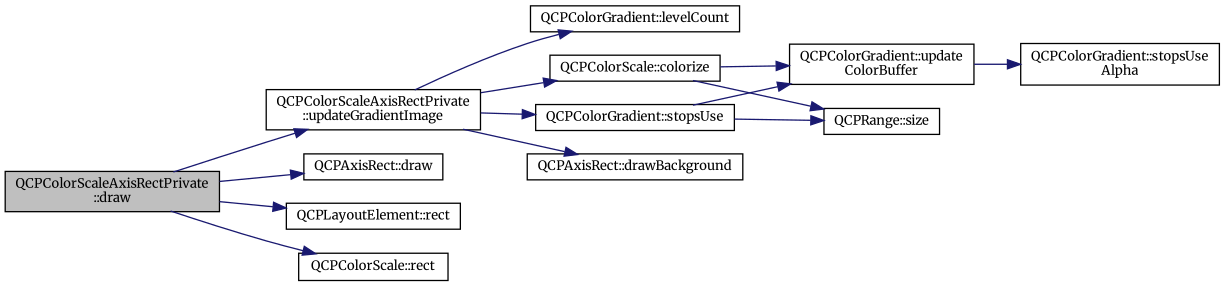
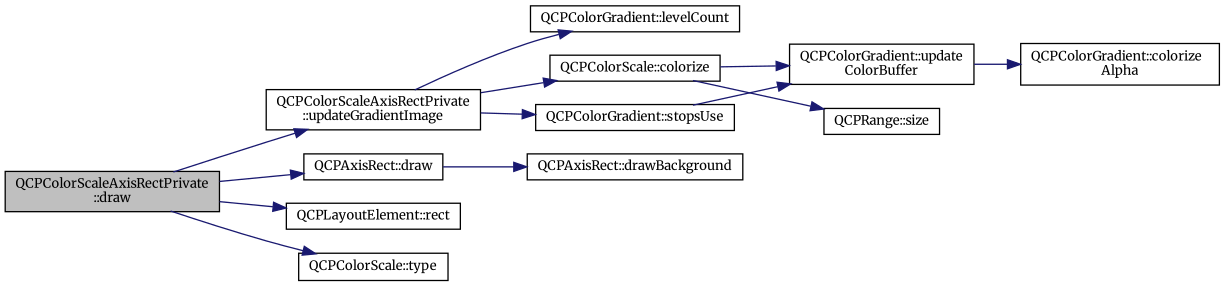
  digraph {
    fontname=Merriweather
    rankdir=LR
    node [color=black fillcolor=white fontname=Merriweather fontsize=10 shape=record style=filled]
    edge [color=midnightblue fontname=Merriweather fontsize=10 labelfontname=Helvetica labelfontsize=10 style=solid]
    n1 [fillcolor=grey75 fontcolor=black height=0.2 label="QCPColorScaleAxisRectPrivate\l::draw" width=0.4]
    n2 [height=0.2 label="QCPColorScaleAxisRectPrivate\l::updateGradientImage" width=0.4]
    n3 [height=0.2 label="QCPLayoutElement::rect" width=0.4]
-   n4 [height=0.2 label="QCPColorScale::rect" width=0.4]
+   n4 [height=0.2 label="QCPColorScale::type" width=0.4]
    n5 [height=0.2 label="QCPAxisRect::draw" width=0.4]
    n6 [height=0.2 label="QCPColorGradient::levelCount" width=0.4]
    n7 [height=0.2 label="QCPColorScale::colorize" width=0.4]
    n8 [height=0.2 label="QCPColorGradient::stopsUse" width=0.4]
    n9 [height=0.2 label="QCPAxisRect::drawBackground" width=0.4]
    n10 [height=0.2 label="QCPColorGradient::update\lColorBuffer" width=0.4]
    n11 [height=0.2 label="QCPRange::size" width=0.4]
-   n12 [height=0.2 label="QCPColorGradient::stopsUse\lAlpha" width=0.4]
+   n12 [height=0.2 label="QCPColorGradient::colorize\lAlpha" width=0.4]
    n1 -> n2
    n1 -> n3
    n1 -> n4
    n1 -> n5
    n2 -> n6
    n2 -> n7
    n2 -> n8
-   n2 -> n9
+   n5 -> n9
    n7 -> n10
    n7 -> n11
    n8 -> n10
-   n8 -> n11
    n10 -> n12
  }
